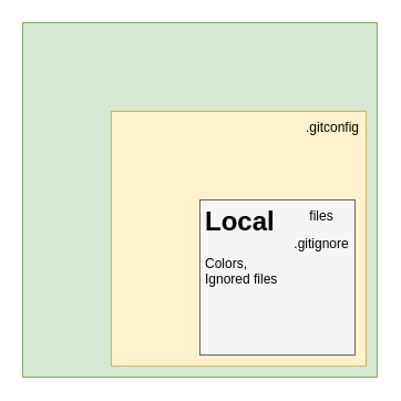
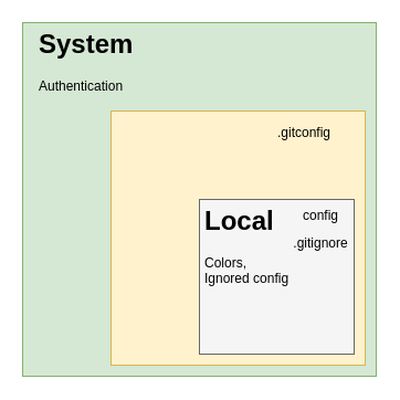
  <mxCell id="0" />
  <mxCell id="1" parent="0" />
  <mxCell id="2" value="" style="whiteSpace=wrap;html=1;aspect=fixed;fillColor=#d5e8d4;strokeColor=#82b366;" parent="1" vertex="1"><mxGeometry x="20" y="20" width="320" height="320" as="geometry" /></mxCell>
  <mxCell id="3" value="" style="whiteSpace=wrap;html=1;aspect=fixed;fillColor=#fff2cc;strokeColor=#d6b656;" parent="1" vertex="1"><mxGeometry x="100" y="100" width="230" height="230" as="geometry" /></mxCell>
  <mxCell id="4" value="" style="whiteSpace=wrap;html=1;aspect=fixed;fillColor=#f5f5f5;fontColor=#333333;strokeColor=#666666;" parent="1" vertex="1"><mxGeometry x="180" y="180" width="140" height="140" as="geometry" /></mxCell>
- <mxCell id="6" value="&lt;h1&gt;Local&lt;/h1&gt;&lt;p&gt;Colors, Ignored files&lt;/p&gt;" style="text;html=1;strokeColor=none;fillColor=none;spacing=5;spacingTop=-20;whiteSpace=wrap;overflow=hidden;rounded=0;" parent="1" vertex="1"><mxGeometry x="180" y="180" width="90" height="80" as="geometry" /></mxCell>
- <mxCell id="7" value=".gitconfig" style="text;html=1;strokeColor=none;fillColor=none;align=center;verticalAlign=middle;whiteSpace=wrap;rounded=0;" vertex="1" parent="1"><mxGeometry x="270" y="100" width="60" height="30" as="geometry" /></mxCell>
- <mxCell id="8" value="files" style="text;html=1;strokeColor=none;fillColor=none;align=center;verticalAlign=middle;whiteSpace=wrap;rounded=0;" vertex="1" parent="1"><mxGeometry x="260" y="180" width="60" height="30" as="geometry" /></mxCell>
+ <mxCell id="5" value="&lt;h1&gt;System&lt;/h1&gt;&lt;p&gt;Authentication&lt;/p&gt;" style="text;html=1;strokeColor=none;fillColor=none;spacing=5;spacingTop=-20;whiteSpace=wrap;overflow=hidden;rounded=0;" parent="1" vertex="1"><mxGeometry x="30" y="20" width="140" height="70" as="geometry" /></mxCell>
+ <mxCell id="6" value="&lt;h1&gt;Local&lt;/h1&gt;&lt;p&gt;Colors, Ignored config&lt;/p&gt;" style="text;html=1;strokeColor=none;fillColor=none;spacing=5;spacingTop=-20;whiteSpace=wrap;overflow=hidden;rounded=0;" parent="1" vertex="1"><mxGeometry x="180" y="180" width="90" height="80" as="geometry" /></mxCell>
+ <mxCell id="7" value=".gitconfig" style="text;html=1;strokeColor=none;fillColor=none;align=center;verticalAlign=middle;whiteSpace=wrap;rounded=0;" vertex="1" parent="1"><mxGeometry x="245" y="105" width="60" height="30" as="geometry" /></mxCell>
+ <mxCell id="8" value="config" style="text;html=1;strokeColor=none;fillColor=none;align=center;verticalAlign=middle;whiteSpace=wrap;rounded=0;" vertex="1" parent="1"><mxGeometry x="260" y="180" width="60" height="30" as="geometry" /></mxCell>
  <mxCell id="9" value=".gitignore" style="text;html=1;strokeColor=none;fillColor=none;align=center;verticalAlign=middle;whiteSpace=wrap;rounded=0;" vertex="1" parent="1"><mxGeometry x="260" y="205" width="60" height="30" as="geometry" /></mxCell>
